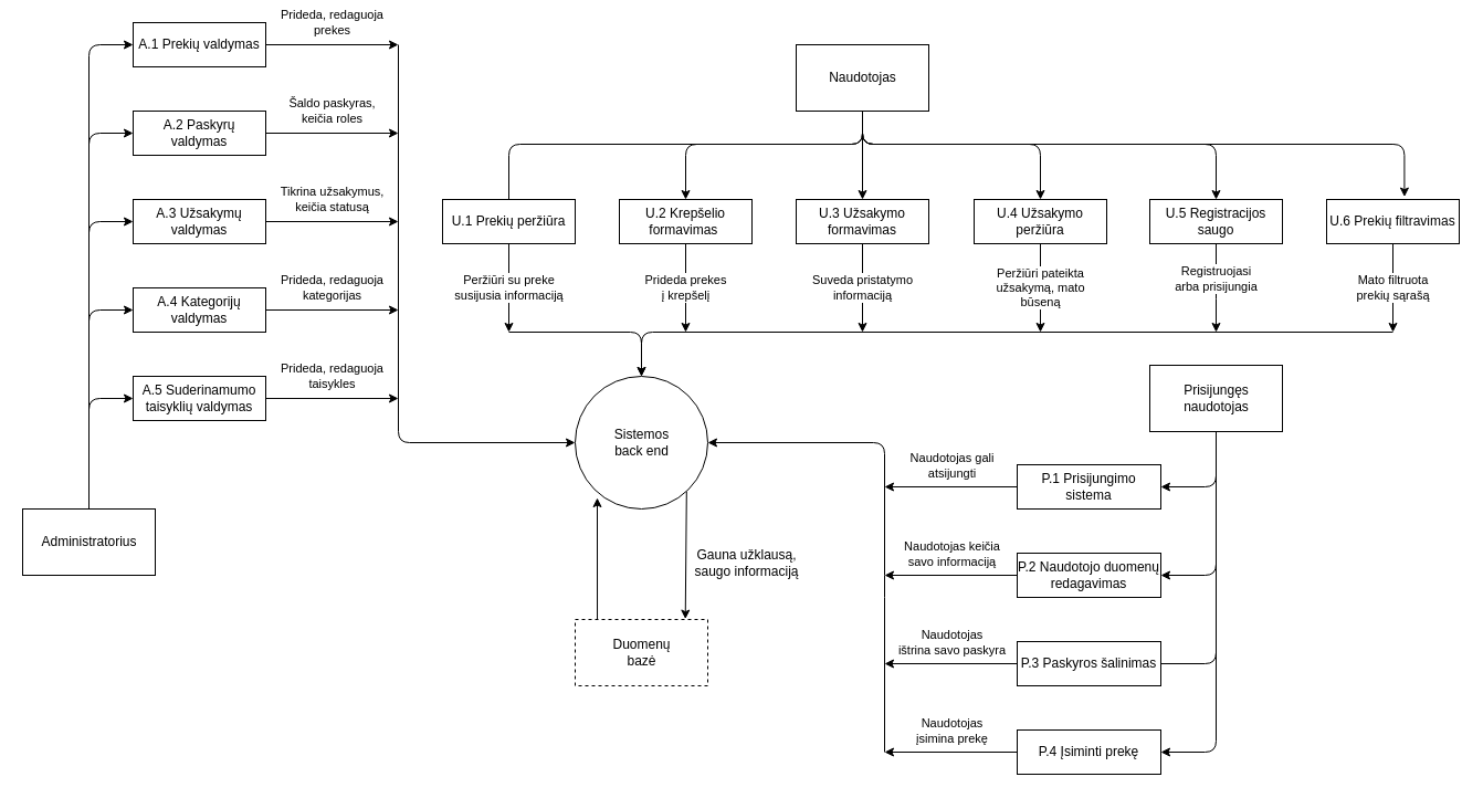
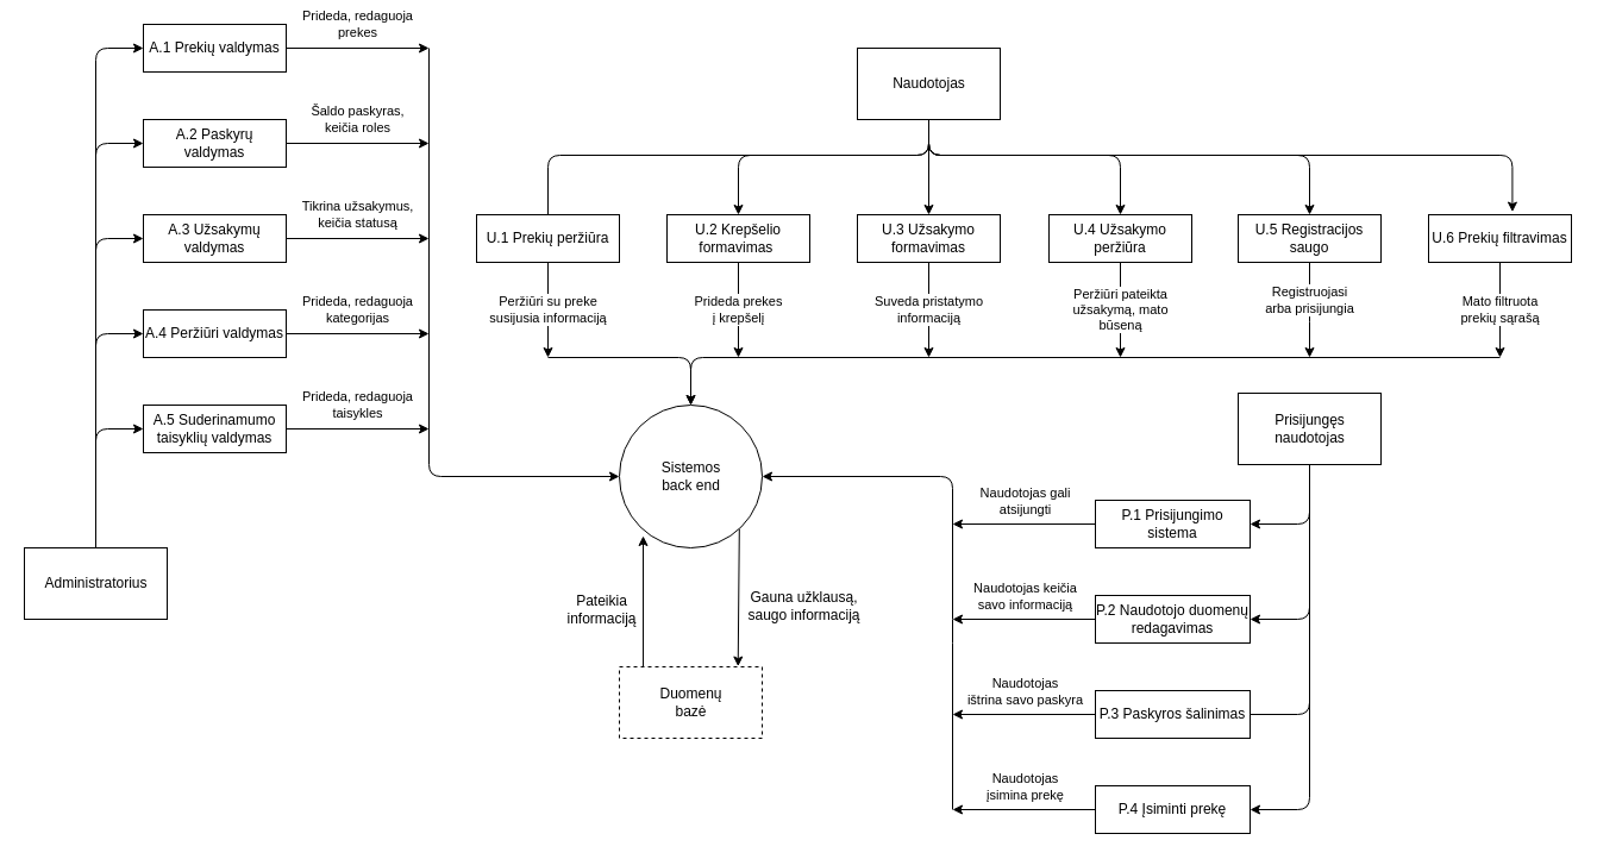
  <mxCell id="0" />
  <mxCell id="1" parent="0" />
  <mxCell id="2" style="edgeStyle=orthogonalEdgeStyle;html=1;entryX=0;entryY=0.5;entryDx=0;entryDy=0;" edge="1" parent="1" source="7" target="27"><mxGeometry relative="1" as="geometry" /></mxCell>
  <mxCell id="3" style="edgeStyle=orthogonalEdgeStyle;html=1;entryX=0;entryY=0.5;entryDx=0;entryDy=0;" edge="1" parent="1" source="7" target="29"><mxGeometry relative="1" as="geometry" /></mxCell>
  <mxCell id="4" style="edgeStyle=orthogonalEdgeStyle;html=1;" edge="1" parent="1" source="7" target="31"><mxGeometry relative="1" as="geometry"><Array as="points"><mxPoint x="80" y="200" /></Array></mxGeometry></mxCell>
  <mxCell id="5" style="edgeStyle=orthogonalEdgeStyle;html=1;entryX=0;entryY=0.5;entryDx=0;entryDy=0;" edge="1" parent="1" source="7" target="35"><mxGeometry relative="1" as="geometry" /></mxCell>
  <mxCell id="6" style="edgeStyle=orthogonalEdgeStyle;html=1;entryX=0;entryY=0.5;entryDx=0;entryDy=0;" edge="1" parent="1" source="7" target="33"><mxGeometry relative="1" as="geometry" /></mxCell>
  <mxCell id="7" value="Administratorius" style="html=1;dashed=0;whitespace=wrap;rounded=0;" parent="1" vertex="1"><mxGeometry x="20" y="460" width="120" height="60" as="geometry" /></mxCell>
  <mxCell id="8" style="edgeStyle=none;html=1;exitX=0.84;exitY=0.869;exitDx=0;exitDy=0;entryX=0.831;entryY=-0.007;entryDx=0;entryDy=0;entryPerimeter=0;exitPerimeter=0;rounded=0;" parent="1" source="9" target="23" edge="1"><mxGeometry relative="1" as="geometry" /></mxCell>
  <mxCell id="9" value="Sistemos&lt;br&gt;back end" style="shape=ellipse;html=1;dashed=0;whitespace=wrap;aspect=fixed;perimeter=ellipsePerimeter;rounded=0;" parent="1" vertex="1"><mxGeometry x="520" y="340" width="120" height="120" as="geometry" /></mxCell>
  <mxCell id="10" style="edgeStyle=orthogonalEdgeStyle;html=1;entryX=1;entryY=0.5;entryDx=0;entryDy=0;" edge="1" parent="1" source="14" target="54"><mxGeometry relative="1" as="geometry"><Array as="points"><mxPoint x="1100" y="440" /></Array></mxGeometry></mxCell>
  <mxCell id="11" style="edgeStyle=orthogonalEdgeStyle;html=1;entryX=1;entryY=0.5;entryDx=0;entryDy=0;" edge="1" parent="1" source="14" target="56"><mxGeometry relative="1" as="geometry"><Array as="points"><mxPoint x="1100" y="520" /></Array></mxGeometry></mxCell>
  <mxCell id="12" style="edgeStyle=orthogonalEdgeStyle;html=1;entryX=1;entryY=0.5;entryDx=0;entryDy=0;endArrow=none;" edge="1" parent="1" source="14" target="58"><mxGeometry relative="1" as="geometry"><Array as="points"><mxPoint x="1100" y="600" /></Array></mxGeometry></mxCell>
  <mxCell id="13" style="edgeStyle=orthogonalEdgeStyle;html=1;entryX=1;entryY=0.5;entryDx=0;entryDy=0;" edge="1" parent="1" source="14" target="60"><mxGeometry relative="1" as="geometry"><Array as="points"><mxPoint x="1100" y="680" /></Array></mxGeometry></mxCell>
  <mxCell id="14" value="Prisijungęs&lt;br&gt;naudotojas" style="html=1;dashed=0;whitespace=wrap;rounded=0;" parent="1" vertex="1"><mxGeometry x="1040" y="330" width="120" height="60" as="geometry" /></mxCell>
  <mxCell id="15" style="edgeStyle=orthogonalEdgeStyle;html=1;endArrow=none;" edge="1" parent="1" source="21" target="40"><mxGeometry relative="1" as="geometry"><Array as="points"><mxPoint x="780" y="130" /><mxPoint x="460" y="130" /></Array></mxGeometry></mxCell>
  <mxCell id="16" style="edgeStyle=orthogonalEdgeStyle;html=1;" edge="1" parent="1" source="21" target="44"><mxGeometry relative="1" as="geometry" /></mxCell>
  <mxCell id="17" style="edgeStyle=orthogonalEdgeStyle;html=1;" edge="1" parent="1" source="21" target="49"><mxGeometry relative="1" as="geometry"><Array as="points"><mxPoint x="780" y="130" /><mxPoint x="1100" y="130" /></Array></mxGeometry></mxCell>
  <mxCell id="18" style="edgeStyle=orthogonalEdgeStyle;html=1;entryX=0.5;entryY=0;entryDx=0;entryDy=0;" edge="1" parent="1" source="21" target="42"><mxGeometry relative="1" as="geometry"><Array as="points"><mxPoint x="780" y="130" /><mxPoint x="620" y="130" /></Array></mxGeometry></mxCell>
  <mxCell id="19" style="edgeStyle=orthogonalEdgeStyle;html=1;entryX=0.5;entryY=0;entryDx=0;entryDy=0;" edge="1" parent="1" source="21" target="46"><mxGeometry relative="1" as="geometry"><Array as="points"><mxPoint x="780" y="130" /><mxPoint x="941" y="130" /></Array></mxGeometry></mxCell>
  <mxCell id="20" style="edgeStyle=orthogonalEdgeStyle;html=1;entryX=0.587;entryY=-0.06;entryDx=0;entryDy=0;entryPerimeter=0;" edge="1" parent="1" source="21" target="51"><mxGeometry relative="1" as="geometry"><Array as="points"><mxPoint x="780" y="130" /><mxPoint x="1270" y="130" /></Array></mxGeometry></mxCell>
  <mxCell id="21" value="Naudotojas" style="html=1;dashed=0;whitespace=wrap;rounded=0;" parent="1" vertex="1"><mxGeometry x="720" y="40" width="120" height="60" as="geometry" /></mxCell>
  <mxCell id="22" style="edgeStyle=none;html=1;exitX=0.167;exitY=0.018;exitDx=0;exitDy=0;exitPerimeter=0;rounded=0;" parent="1" source="23" edge="1"><mxGeometry relative="1" as="geometry"><mxPoint x="540" y="450" as="targetPoint" /></mxGeometry></mxCell>
  <mxCell id="23" value="Duomenų&lt;br&gt;bazė" style="html=1;dashed=1;whitespace=wrap;rounded=0;" parent="1" vertex="1"><mxGeometry x="520" y="560" width="120" height="60" as="geometry" /></mxCell>
+ <mxCell id="24" value="Pateikia &lt;br&gt;informaciją" style="text;html=1;align=center;verticalAlign=middle;resizable=0;points=[];autosize=1;strokeColor=none;fillColor=none;labelBackgroundColor=default;spacing=2;rounded=0;" parent="1" vertex="1"><mxGeometry x="465" y="492" width="80" height="40" as="geometry" /></mxCell>
  <mxCell id="25" value="Gauna užklausą,&lt;br&gt;saugo informaciją" style="text;html=1;align=center;verticalAlign=middle;resizable=0;points=[];autosize=1;strokeColor=none;fillColor=none;labelBackgroundColor=default;spacing=2;rounded=0;" parent="1" vertex="1"><mxGeometry x="615" y="489" width="120" height="40" as="geometry" /></mxCell>
  <mxCell id="26" value="Prideda, redaguoja&lt;br&gt;prekes" style="edgeStyle=none;html=1;" edge="1" parent="1" source="27"><mxGeometry y="20" relative="1" as="geometry"><mxPoint x="360" y="40" as="targetPoint" /><mxPoint as="offset" /></mxGeometry></mxCell>
  <mxCell id="27" value="A.1&amp;nbsp;Prekių valdymas" style="rounded=0;whiteSpace=wrap;html=1;" vertex="1" parent="1"><mxGeometry x="120" y="20" width="120" height="40" as="geometry" /></mxCell>
  <mxCell id="28" value="Šaldo paskyras,&lt;br&gt;keičia roles" style="edgeStyle=none;html=1;" edge="1" parent="1" source="29"><mxGeometry y="20" relative="1" as="geometry"><mxPoint x="360" y="120" as="targetPoint" /><mxPoint as="offset" /></mxGeometry></mxCell>
  <mxCell id="29" value="A.2&amp;nbsp;Paskyrų valdymas" style="rounded=0;whiteSpace=wrap;html=1;" vertex="1" parent="1"><mxGeometry x="120" y="100" width="120" height="40" as="geometry" /></mxCell>
  <mxCell id="30" value="Tikrina užsakymus,&lt;br&gt;keičia statusą" style="edgeStyle=none;html=1;" edge="1" parent="1" source="31"><mxGeometry y="20" relative="1" as="geometry"><mxPoint x="360" y="200" as="targetPoint" /><mxPoint as="offset" /></mxGeometry></mxCell>
  <mxCell id="31" value="A.3&amp;nbsp;Užsakymų valdymas" style="rounded=0;whiteSpace=wrap;html=1;" vertex="1" parent="1"><mxGeometry x="120" width="120" height="40" as="geometry" y="180" /></mxCell>
  <mxCell id="32" value="Prideda, redaguoja&lt;br&gt;taisykles" style="edgeStyle=none;html=1;" edge="1" parent="1" source="33"><mxGeometry y="20" relative="1" as="geometry"><mxPoint x="360" y="360" as="targetPoint" /><mxPoint as="offset" /></mxGeometry></mxCell>
  <mxCell id="33" value="A.5&amp;nbsp;Suderinamumo taisyklių valdymas" style="rounded=0;whiteSpace=wrap;html=1;" vertex="1" parent="1"><mxGeometry x="120" y="340" width="120" height="40" as="geometry" /></mxCell>
  <mxCell id="34" value="Prideda, redaguoja&lt;br&gt;kategorijas" style="edgeStyle=none;html=1;" edge="1" parent="1" source="35"><mxGeometry y="20" relative="1" as="geometry"><mxPoint x="360" y="280" as="targetPoint" /><mxPoint as="offset" /></mxGeometry></mxCell>
- <mxCell id="35" value="A.4&amp;nbsp;Kategorijų valdymas" style="rounded=0;whiteSpace=wrap;html=1;" vertex="1" parent="1"><mxGeometry x="120" y="260" width="120" height="40" as="geometry" /></mxCell>
+ <mxCell id="35" value="A.4&amp;nbsp;Peržiūri valdymas" style="rounded=0;whiteSpace=wrap;html=1;" vertex="1" parent="1"><mxGeometry x="120" y="260" width="120" height="40" as="geometry" /></mxCell>
  <mxCell id="36" value="" style="endArrow=classic;html=1;" edge="1" parent="1"><mxGeometry width="50" height="50" relative="1" as="geometry"><mxPoint x="360" y="40" as="sourcePoint" /><mxPoint x="520" y="400" as="targetPoint" /><Array as="points"><mxPoint x="360" y="400" /></Array></mxGeometry></mxCell>
  <mxCell id="37" value="" style="endArrow=classic;html=1;entryX=0.5;entryY=0;entryDx=0;entryDy=0;" edge="1" parent="1" target="9"><mxGeometry width="50" height="50" relative="1" as="geometry"><mxPoint x="460" y="300" as="sourcePoint" /><mxPoint x="570" y="110" as="targetPoint" /><Array as="points"><mxPoint x="580" y="300" /></Array></mxGeometry></mxCell>
  <mxCell id="38" value="" style="endArrow=classic;html=1;entryX=0.5;entryY=0;entryDx=0;entryDy=0;" edge="1" parent="1" target="9"><mxGeometry width="50" height="50" relative="1" as="geometry"><mxPoint x="1260" y="300" as="sourcePoint" /><mxPoint x="810" y="250" as="targetPoint" /><Array as="points"><mxPoint x="580" y="300" /></Array></mxGeometry></mxCell>
  <mxCell id="39" value="Peržiūri su preke &lt;br&gt;susijusia informaciją" style="edgeStyle=orthogonalEdgeStyle;html=1;" edge="1" parent="1" source="40"><mxGeometry relative="1" as="geometry"><mxPoint x="460" y="300" as="targetPoint" /></mxGeometry></mxCell>
  <mxCell id="40" value="U.1&amp;nbsp;Prekių peržiūra" style="rounded=0;whiteSpace=wrap;html=1;" vertex="1" parent="1"><mxGeometry x="400" width="120" height="40" as="geometry" y="180" /></mxCell>
  <mxCell id="41" value="Prideda prekes &lt;br&gt;į krepšelį" style="edgeStyle=orthogonalEdgeStyle;html=1;" edge="1" parent="1" source="42"><mxGeometry relative="1" as="geometry"><mxPoint x="620" y="300" as="targetPoint" /></mxGeometry></mxCell>
  <mxCell id="42" value="U.2&amp;nbsp;Krepšelio formavimas&amp;nbsp;" style="rounded=0;whiteSpace=wrap;html=1;" vertex="1" parent="1"><mxGeometry x="560" width="120" height="40" as="geometry" y="180" /></mxCell>
  <mxCell id="43" value="Suveda pristatymo &lt;br&gt;informaciją" style="edgeStyle=orthogonalEdgeStyle;html=1;" edge="1" parent="1" source="44"><mxGeometry relative="1" as="geometry"><mxPoint x="780" y="300" as="targetPoint" /></mxGeometry></mxCell>
  <mxCell id="44" value="U.3&amp;nbsp;Užsakymo formavimas" style="rounded=0;whiteSpace=wrap;html=1;" vertex="1" parent="1"><mxGeometry x="720" width="120" height="40" as="geometry" y="180" /></mxCell>
  <mxCell id="45" value="Peržiūri pateikta&lt;br&gt;užsakymą, mato&lt;br&gt;būseną" style="edgeStyle=orthogonalEdgeStyle;html=1;" edge="1" parent="1" source="46"><mxGeometry relative="1" as="geometry"><mxPoint x="941" y="300" as="targetPoint" /><mxPoint as="offset" /></mxGeometry></mxCell>
  <mxCell id="46" value="U.4&amp;nbsp;Užsakymo peržiūra" style="rounded=0;whiteSpace=wrap;html=1;" vertex="1" parent="1"><mxGeometry x="881" width="120" height="40" as="geometry" y="180" /></mxCell>
  <mxCell id="47" style="edgeStyle=orthogonalEdgeStyle;html=1;" edge="1" parent="1" source="49"><mxGeometry relative="1" as="geometry"><mxPoint x="1100" y="300" as="targetPoint" /></mxGeometry></mxCell>
  <mxCell id="48" value="Registruojasi &lt;br&gt;arba prisijungia" style="edgeLabel;html=1;align=center;verticalAlign=middle;resizable=0;points=[];" vertex="1" connectable="0" parent="47"><mxGeometry x="-0.225" y="-1" relative="1" as="geometry"><mxPoint as="offset" /></mxGeometry></mxCell>
  <mxCell id="49" value="U.5&amp;nbsp;Registracijos saugo" style="rounded=0;whiteSpace=wrap;html=1;" vertex="1" parent="1"><mxGeometry x="1040" width="120" height="40" as="geometry" y="180" /></mxCell>
  <mxCell id="50" value="Mato filtruota&lt;br&gt;prekių sąrašą" style="edgeStyle=orthogonalEdgeStyle;html=1;" edge="1" parent="1" source="51"><mxGeometry relative="1" as="geometry"><mxPoint x="1260" y="300" as="targetPoint" /></mxGeometry></mxCell>
  <mxCell id="51" value="U.6 Prekių filtravimas" style="rounded=0;whiteSpace=wrap;html=1;" vertex="1" parent="1"><mxGeometry x="1200" width="120" height="40" as="geometry" y="180" /></mxCell>
  <mxCell id="52" value="" style="endArrow=classic;html=1;entryX=1;entryY=0.5;entryDx=0;entryDy=0;" edge="1" parent="1" target="9"><mxGeometry width="50" height="50" relative="1" as="geometry"><mxPoint x="800" y="680" as="sourcePoint" /><mxPoint x="970" y="460" as="targetPoint" /><Array as="points"><mxPoint x="800" y="530" /><mxPoint x="800" y="400" /></Array></mxGeometry></mxCell>
  <mxCell id="53" value="Naudotojas gali&lt;br&gt;atsijungti" style="edgeStyle=orthogonalEdgeStyle;html=1;" edge="1" parent="1" source="54"><mxGeometry y="-20" relative="1" as="geometry"><mxPoint x="800" y="440" as="targetPoint" /><mxPoint as="offset" /></mxGeometry></mxCell>
  <mxCell id="54" value="P.1&amp;nbsp;Prisijungimo sistema" style="rounded=0;whiteSpace=wrap;html=1;" vertex="1" parent="1"><mxGeometry x="920" y="420" width="130" height="40" as="geometry" /></mxCell>
  <mxCell id="55" value="Naudotojas keičia&lt;br&gt;savo informaciją" style="edgeStyle=orthogonalEdgeStyle;html=1;" edge="1" parent="1" source="56"><mxGeometry y="-20" relative="1" as="geometry"><mxPoint x="800" y="520" as="targetPoint" /><mxPoint as="offset" /></mxGeometry></mxCell>
  <mxCell id="56" value="P.2&amp;nbsp;Naudotojo duomenų redagavimas" style="rounded=0;whiteSpace=wrap;html=1;" vertex="1" parent="1"><mxGeometry x="920" y="500" width="130" height="40" as="geometry" /></mxCell>
  <mxCell id="57" value="Naudotojas&lt;br&gt;ištrina savo paskyra" style="edgeStyle=orthogonalEdgeStyle;html=1;" edge="1" parent="1" source="58"><mxGeometry y="-20" relative="1" as="geometry"><mxPoint x="800" y="600" as="targetPoint" /><mxPoint as="offset" /></mxGeometry></mxCell>
  <mxCell id="58" value="P.3 Paskyros šalinimas" style="rounded=0;whiteSpace=wrap;html=1;" vertex="1" parent="1"><mxGeometry x="920" y="580" width="130" height="40" as="geometry" /></mxCell>
  <mxCell id="59" value="Naudotojas&lt;br&gt;įsimina prekę" style="edgeStyle=orthogonalEdgeStyle;html=1;" edge="1" parent="1" source="60"><mxGeometry y="-20" relative="1" as="geometry"><mxPoint x="800" y="680" as="targetPoint" /><mxPoint as="offset" /></mxGeometry></mxCell>
  <mxCell id="60" value="P.4&amp;nbsp;Įsiminti prekę" style="rounded=0;whiteSpace=wrap;html=1;" vertex="1" parent="1"><mxGeometry x="920" y="660" width="130" height="40" as="geometry" /></mxCell>
